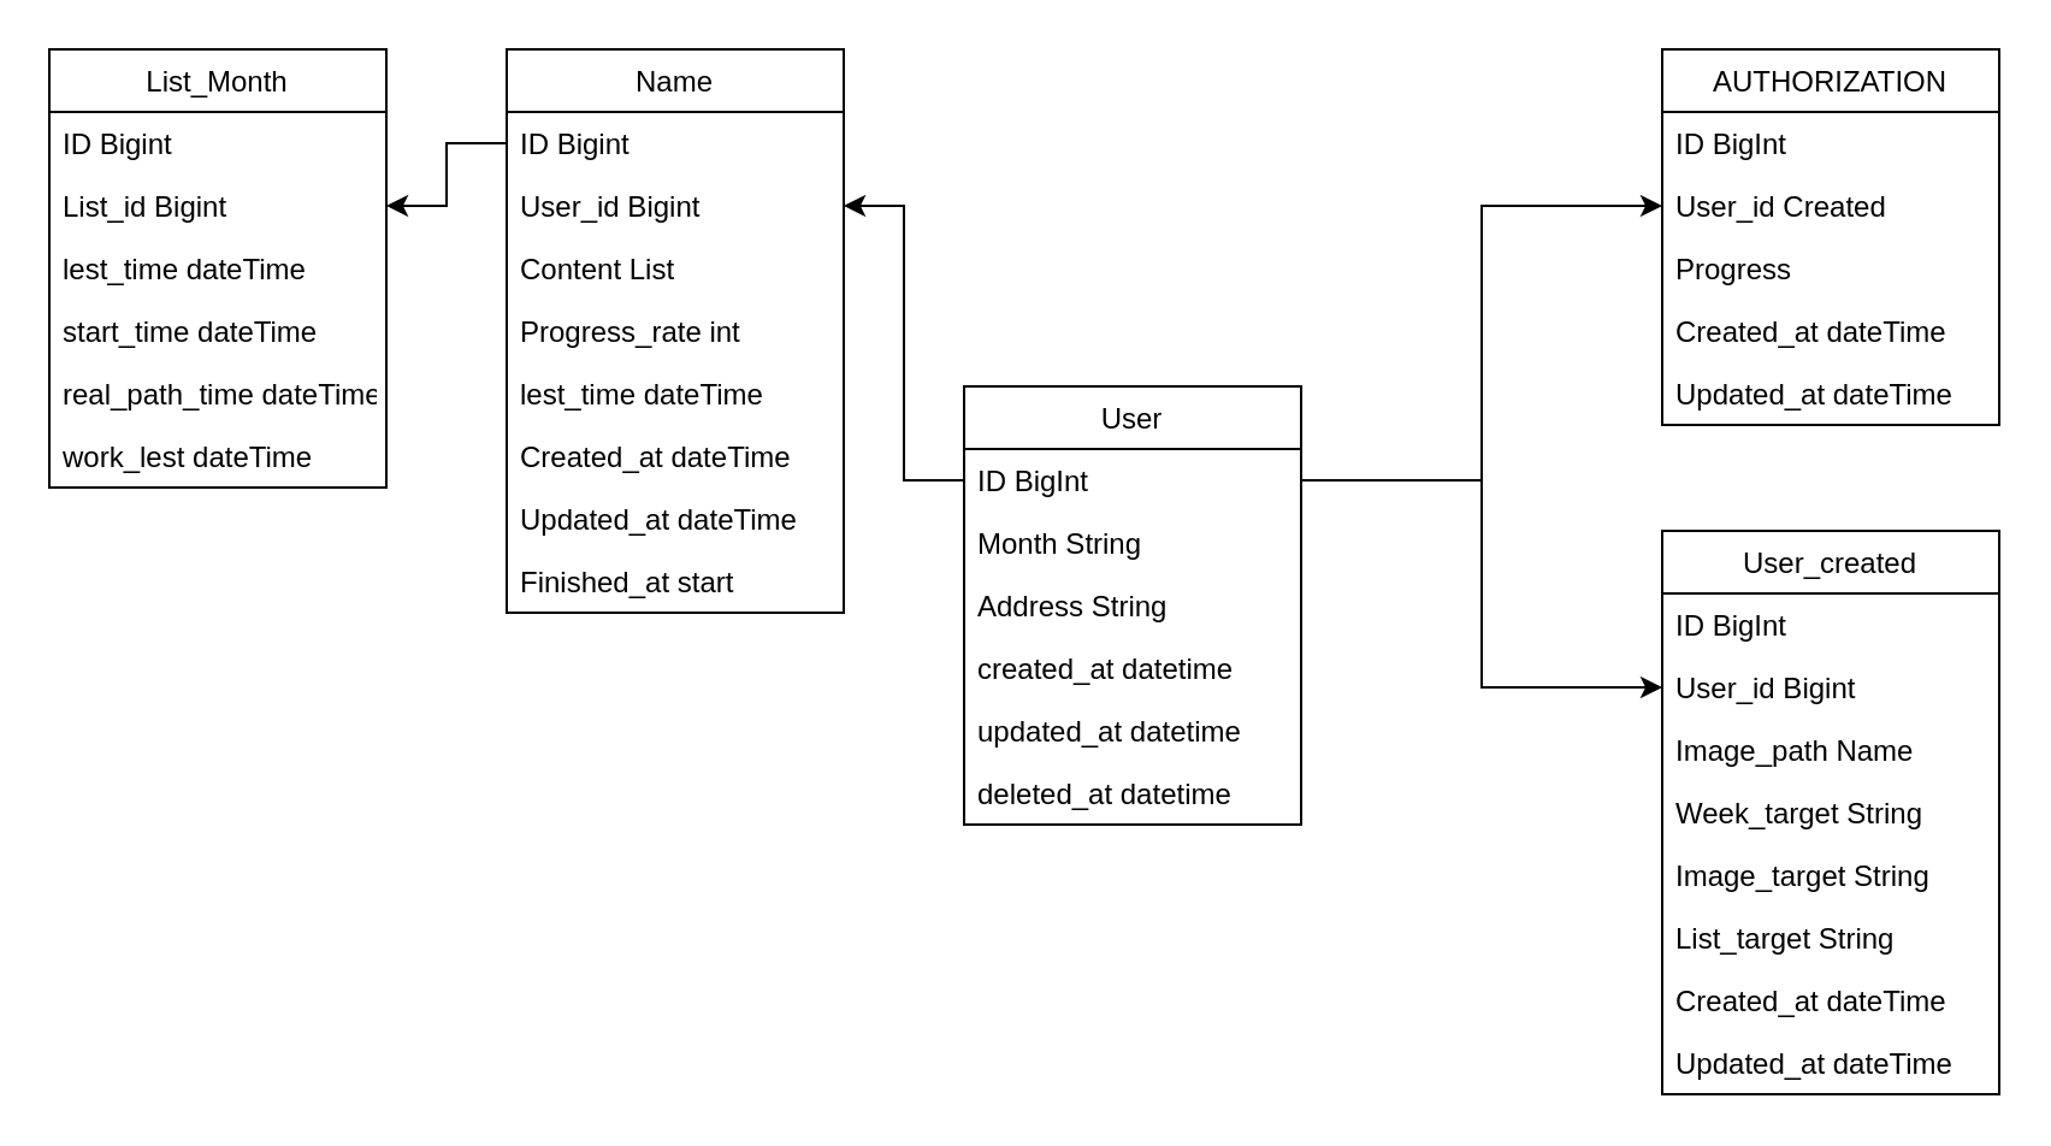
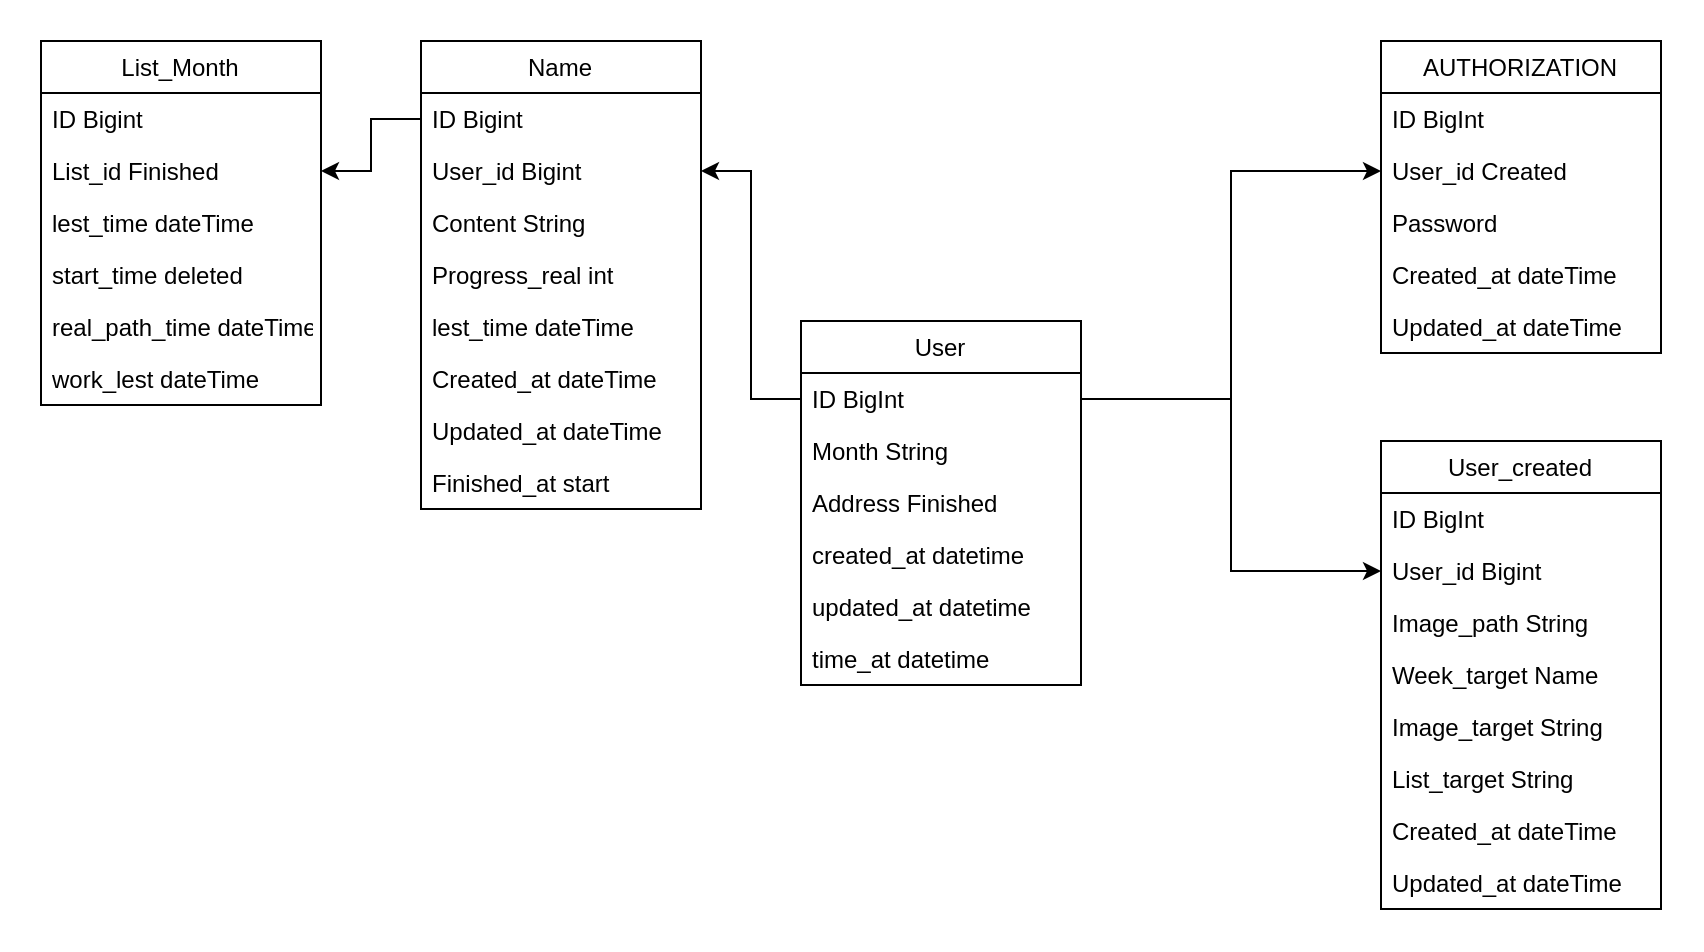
  <mxCell id="0" />
  <mxCell id="1" parent="0" />
  <mxCell id="2" value="User" style="swimlane;fontStyle=0;childLayout=stackLayout;horizontal=1;startSize=26;horizontalStack=0;resizeParent=1;resizeParentMax=0;resizeLast=0;collapsible=1;marginBottom=0;" vertex="1" parent="1"><mxGeometry x="400" y="160" width="140" height="182" as="geometry" /></mxCell>
  <mxCell id="3" value="ID BigInt" style="text;strokeColor=none;fillColor=none;align=left;verticalAlign=top;spacingLeft=4;spacingRight=4;overflow=hidden;rotatable=0;points=[[0,0.5],[1,0.5]];portConstraint=eastwest;" vertex="1" parent="2"><mxGeometry y="26" width="140" height="26" as="geometry" /></mxCell>
  <mxCell id="4" value="Month String" style="text;strokeColor=none;fillColor=none;align=left;verticalAlign=top;spacingLeft=4;spacingRight=4;overflow=hidden;rotatable=0;points=[[0,0.5],[1,0.5]];portConstraint=eastwest;" vertex="1" parent="2"><mxGeometry y="52" width="140" height="26" as="geometry" /></mxCell>
- <mxCell id="5" value="Address String" style="text;strokeColor=none;fillColor=none;align=left;verticalAlign=top;spacingLeft=4;spacingRight=4;overflow=hidden;rotatable=0;points=[[0,0.5],[1,0.5]];portConstraint=eastwest;" vertex="1" parent="2"><mxGeometry y="78" width="140" height="26" as="geometry" /></mxCell>
+ <mxCell id="5" value="Address Finished" style="text;strokeColor=none;fillColor=none;align=left;verticalAlign=top;spacingLeft=4;spacingRight=4;overflow=hidden;rotatable=0;points=[[0,0.5],[1,0.5]];portConstraint=eastwest;" vertex="1" parent="2"><mxGeometry y="78" width="140" height="26" as="geometry" /></mxCell>
  <mxCell id="6" value="created_at datetime" style="text;strokeColor=none;fillColor=none;align=left;verticalAlign=top;spacingLeft=4;spacingRight=4;overflow=hidden;rotatable=0;points=[[0,0.5],[1,0.5]];portConstraint=eastwest;" vertex="1" parent="2"><mxGeometry y="104" width="140" height="26" as="geometry" /></mxCell>
  <mxCell id="7" value="updated_at datetime" style="text;strokeColor=none;fillColor=none;align=left;verticalAlign=top;spacingLeft=4;spacingRight=4;overflow=hidden;rotatable=0;points=[[0,0.5],[1,0.5]];portConstraint=eastwest;" vertex="1" parent="2"><mxGeometry y="130" width="140" height="26" as="geometry" /></mxCell>
- <mxCell id="8" value="deleted_at datetime" style="text;strokeColor=none;fillColor=none;align=left;verticalAlign=top;spacingLeft=4;spacingRight=4;overflow=hidden;rotatable=0;points=[[0,0.5],[1,0.5]];portConstraint=eastwest;" vertex="1" parent="2"><mxGeometry y="156" width="140" height="26" as="geometry" /></mxCell>
+ <mxCell id="8" value="time_at datetime" style="text;strokeColor=none;fillColor=none;align=left;verticalAlign=top;spacingLeft=4;spacingRight=4;overflow=hidden;rotatable=0;points=[[0,0.5],[1,0.5]];portConstraint=eastwest;" vertex="1" parent="2"><mxGeometry y="156" width="140" height="26" as="geometry" /></mxCell>
  <mxCell id="9" value="AUTHORIZATION" style="swimlane;fontStyle=0;childLayout=stackLayout;horizontal=1;startSize=26;horizontalStack=0;resizeParent=1;resizeParentMax=0;resizeLast=0;collapsible=1;marginBottom=0;" vertex="1" parent="1"><mxGeometry x="690" y="20" width="140" height="156" as="geometry" /></mxCell>
  <mxCell id="10" value="ID BigInt" style="text;strokeColor=none;fillColor=none;align=left;verticalAlign=top;spacingLeft=4;spacingRight=4;overflow=hidden;rotatable=0;points=[[0,0.5],[1,0.5]];portConstraint=eastwest;" vertex="1" parent="9"><mxGeometry y="26" width="140" height="26" as="geometry" /></mxCell>
  <mxCell id="11" value="User_id Created" style="text;strokeColor=none;fillColor=none;align=left;verticalAlign=top;spacingLeft=4;spacingRight=4;overflow=hidden;rotatable=0;points=[[0,0.5],[1,0.5]];portConstraint=eastwest;" vertex="1" parent="9"><mxGeometry y="52" width="140" height="26" as="geometry" /></mxCell>
- <mxCell id="12" value="Progress" style="text;strokeColor=none;fillColor=none;align=left;verticalAlign=top;spacingLeft=4;spacingRight=4;overflow=hidden;rotatable=0;points=[[0,0.5],[1,0.5]];portConstraint=eastwest;" vertex="1" parent="9"><mxGeometry y="78" width="140" height="26" as="geometry" /></mxCell>
+ <mxCell id="12" value="Password" style="text;strokeColor=none;fillColor=none;align=left;verticalAlign=top;spacingLeft=4;spacingRight=4;overflow=hidden;rotatable=0;points=[[0,0.5],[1,0.5]];portConstraint=eastwest;" vertex="1" parent="9"><mxGeometry y="78" width="140" height="26" as="geometry" /></mxCell>
  <mxCell id="13" value="Created_at dateTime" style="text;strokeColor=none;fillColor=none;align=left;verticalAlign=top;spacingLeft=4;spacingRight=4;overflow=hidden;rotatable=0;points=[[0,0.5],[1,0.5]];portConstraint=eastwest;" vertex="1" parent="9"><mxGeometry y="104" width="140" height="26" as="geometry" /></mxCell>
  <mxCell id="14" value="Updated_at dateTime" style="text;strokeColor=none;fillColor=none;align=left;verticalAlign=top;spacingLeft=4;spacingRight=4;overflow=hidden;rotatable=0;points=[[0,0.5],[1,0.5]];portConstraint=eastwest;" vertex="1" parent="9"><mxGeometry y="130" width="140" height="26" as="geometry" /></mxCell>
  <mxCell id="15" style="edgeStyle=orthogonalEdgeStyle;rounded=0;orthogonalLoop=1;jettySize=auto;html=1;exitX=1;exitY=0.5;exitDx=0;exitDy=0;entryX=0;entryY=0.5;entryDx=0;entryDy=0;" edge="1" parent="1" source="3" target="11"><mxGeometry relative="1" as="geometry" /></mxCell>
  <mxCell id="16" value="User_created" style="swimlane;fontStyle=0;childLayout=stackLayout;horizontal=1;startSize=26;horizontalStack=0;resizeParent=1;resizeParentMax=0;resizeLast=0;collapsible=1;marginBottom=0;" vertex="1" parent="1"><mxGeometry x="690" y="220" width="140" height="234" as="geometry" /></mxCell>
  <mxCell id="17" value="ID BigInt" style="text;strokeColor=none;fillColor=none;align=left;verticalAlign=top;spacingLeft=4;spacingRight=4;overflow=hidden;rotatable=0;points=[[0,0.5],[1,0.5]];portConstraint=eastwest;" vertex="1" parent="16"><mxGeometry y="26" width="140" height="26" as="geometry" /></mxCell>
  <mxCell id="18" value="User_id Bigint" style="text;strokeColor=none;fillColor=none;align=left;verticalAlign=top;spacingLeft=4;spacingRight=4;overflow=hidden;rotatable=0;points=[[0,0.5],[1,0.5]];portConstraint=eastwest;" vertex="1" parent="16"><mxGeometry y="52" width="140" height="26" as="geometry" /></mxCell>
- <mxCell id="19" value="Image_path Name" style="text;strokeColor=none;fillColor=none;align=left;verticalAlign=top;spacingLeft=4;spacingRight=4;overflow=hidden;rotatable=0;points=[[0,0.5],[1,0.5]];portConstraint=eastwest;" vertex="1" parent="16"><mxGeometry y="78" width="140" height="26" as="geometry" /></mxCell>
- <mxCell id="20" value="Week_target String" style="text;strokeColor=none;fillColor=none;align=left;verticalAlign=top;spacingLeft=4;spacingRight=4;overflow=hidden;rotatable=0;points=[[0,0.5],[1,0.5]];portConstraint=eastwest;" vertex="1" parent="16"><mxGeometry y="104" width="140" height="26" as="geometry" /></mxCell>
+ <mxCell id="19" value="Image_path String" style="text;strokeColor=none;fillColor=none;align=left;verticalAlign=top;spacingLeft=4;spacingRight=4;overflow=hidden;rotatable=0;points=[[0,0.5],[1,0.5]];portConstraint=eastwest;" vertex="1" parent="16"><mxGeometry y="78" width="140" height="26" as="geometry" /></mxCell>
+ <mxCell id="20" value="Week_target Name" style="text;strokeColor=none;fillColor=none;align=left;verticalAlign=top;spacingLeft=4;spacingRight=4;overflow=hidden;rotatable=0;points=[[0,0.5],[1,0.5]];portConstraint=eastwest;" vertex="1" parent="16"><mxGeometry y="104" width="140" height="26" as="geometry" /></mxCell>
  <mxCell id="21" value="Image_target String" style="text;strokeColor=none;fillColor=none;align=left;verticalAlign=top;spacingLeft=4;spacingRight=4;overflow=hidden;rotatable=0;points=[[0,0.5],[1,0.5]];portConstraint=eastwest;" vertex="1" parent="16"><mxGeometry y="130" width="140" height="26" as="geometry" /></mxCell>
  <mxCell id="22" value="List_target String" style="text;strokeColor=none;fillColor=none;align=left;verticalAlign=top;spacingLeft=4;spacingRight=4;overflow=hidden;rotatable=0;points=[[0,0.5],[1,0.5]];portConstraint=eastwest;" vertex="1" parent="16"><mxGeometry y="156" width="140" height="26" as="geometry" /></mxCell>
  <mxCell id="23" value="Created_at dateTime" style="text;strokeColor=none;fillColor=none;align=left;verticalAlign=top;spacingLeft=4;spacingRight=4;overflow=hidden;rotatable=0;points=[[0,0.5],[1,0.5]];portConstraint=eastwest;" vertex="1" parent="16"><mxGeometry y="182" width="140" height="26" as="geometry" /></mxCell>
  <mxCell id="24" value="Updated_at dateTime" style="text;strokeColor=none;fillColor=none;align=left;verticalAlign=top;spacingLeft=4;spacingRight=4;overflow=hidden;rotatable=0;points=[[0,0.5],[1,0.5]];portConstraint=eastwest;" vertex="1" parent="16"><mxGeometry y="208" width="140" height="26" as="geometry" /></mxCell>
  <mxCell id="25" style="edgeStyle=orthogonalEdgeStyle;rounded=0;orthogonalLoop=1;jettySize=auto;html=1;exitX=1;exitY=0.5;exitDx=0;exitDy=0;entryX=0;entryY=0.5;entryDx=0;entryDy=0;" edge="1" parent="1" source="3" target="18"><mxGeometry relative="1" as="geometry" /></mxCell>
  <mxCell id="26" value="Name" style="swimlane;fontStyle=0;childLayout=stackLayout;horizontal=1;startSize=26;horizontalStack=0;resizeParent=1;resizeParentMax=0;resizeLast=0;collapsible=1;marginBottom=0;" vertex="1" parent="1"><mxGeometry x="210" y="20" width="140" height="234" as="geometry" /></mxCell>
  <mxCell id="27" style="edgeStyle=orthogonalEdgeStyle;rounded=0;orthogonalLoop=1;jettySize=auto;html=1;exitX=1;exitY=0.5;exitDx=0;exitDy=0;entryX=1;entryY=0.5;entryDx=0;entryDy=0;" edge="1" parent="26" target="28"><mxGeometry relative="1" as="geometry"><mxPoint x="140" y="39" as="sourcePoint" /></mxGeometry></mxCell>
  <mxCell id="28" value="ID Bigint" style="text;strokeColor=none;fillColor=none;align=left;verticalAlign=top;spacingLeft=4;spacingRight=4;overflow=hidden;rotatable=0;points=[[0,0.5],[1,0.5]];portConstraint=eastwest;" vertex="1" parent="26"><mxGeometry y="26" width="140" height="26" as="geometry" /></mxCell>
  <mxCell id="29" value="User_id Bigint" style="text;strokeColor=none;fillColor=none;align=left;verticalAlign=top;spacingLeft=4;spacingRight=4;overflow=hidden;rotatable=0;points=[[0,0.5],[1,0.5]];portConstraint=eastwest;" vertex="1" parent="26"><mxGeometry y="52" width="140" height="26" as="geometry" /></mxCell>
- <mxCell id="30" value="Content List" style="text;strokeColor=none;fillColor=none;align=left;verticalAlign=top;spacingLeft=4;spacingRight=4;overflow=hidden;rotatable=0;points=[[0,0.5],[1,0.5]];portConstraint=eastwest;" vertex="1" parent="26"><mxGeometry y="78" width="140" height="26" as="geometry" /></mxCell>
- <mxCell id="31" value="Progress_rate int" style="text;strokeColor=none;fillColor=none;align=left;verticalAlign=top;spacingLeft=4;spacingRight=4;overflow=hidden;rotatable=0;points=[[0,0.5],[1,0.5]];portConstraint=eastwest;" vertex="1" parent="26"><mxGeometry y="104" width="140" height="26" as="geometry" /></mxCell>
+ <mxCell id="30" value="Content String" style="text;strokeColor=none;fillColor=none;align=left;verticalAlign=top;spacingLeft=4;spacingRight=4;overflow=hidden;rotatable=0;points=[[0,0.5],[1,0.5]];portConstraint=eastwest;" vertex="1" parent="26"><mxGeometry y="78" width="140" height="26" as="geometry" /></mxCell>
+ <mxCell id="31" value="Progress_real int" style="text;strokeColor=none;fillColor=none;align=left;verticalAlign=top;spacingLeft=4;spacingRight=4;overflow=hidden;rotatable=0;points=[[0,0.5],[1,0.5]];portConstraint=eastwest;" vertex="1" parent="26"><mxGeometry y="104" width="140" height="26" as="geometry" /></mxCell>
  <mxCell id="32" value="lest_time dateTime" style="text;strokeColor=none;fillColor=none;align=left;verticalAlign=top;spacingLeft=4;spacingRight=4;overflow=hidden;rotatable=0;points=[[0,0.5],[1,0.5]];portConstraint=eastwest;" vertex="1" parent="26"><mxGeometry y="130" width="140" height="26" as="geometry" /></mxCell>
  <mxCell id="33" value="Created_at dateTime" style="text;strokeColor=none;fillColor=none;align=left;verticalAlign=top;spacingLeft=4;spacingRight=4;overflow=hidden;rotatable=0;points=[[0,0.5],[1,0.5]];portConstraint=eastwest;" vertex="1" parent="26"><mxGeometry y="156" width="140" height="26" as="geometry" /></mxCell>
  <mxCell id="34" value="Updated_at dateTime" style="text;strokeColor=none;fillColor=none;align=left;verticalAlign=top;spacingLeft=4;spacingRight=4;overflow=hidden;rotatable=0;points=[[0,0.5],[1,0.5]];portConstraint=eastwest;" vertex="1" parent="26"><mxGeometry y="182" width="140" height="26" as="geometry" /></mxCell>
  <mxCell id="35" value="Finished_at start" style="text;strokeColor=none;fillColor=none;align=left;verticalAlign=top;spacingLeft=4;spacingRight=4;overflow=hidden;rotatable=0;points=[[0,0.5],[1,0.5]];portConstraint=eastwest;" vertex="1" parent="26"><mxGeometry y="208" width="140" height="26" as="geometry" /></mxCell>
  <mxCell id="36" style="edgeStyle=orthogonalEdgeStyle;rounded=0;orthogonalLoop=1;jettySize=auto;html=1;exitX=0;exitY=0.5;exitDx=0;exitDy=0;entryX=1;entryY=0.5;entryDx=0;entryDy=0;" edge="1" parent="1" source="3" target="29"><mxGeometry relative="1" as="geometry" /></mxCell>
  <mxCell id="37" value="List_Month" style="swimlane;fontStyle=0;childLayout=stackLayout;horizontal=1;startSize=26;horizontalStack=0;resizeParent=1;resizeParentMax=0;resizeLast=0;collapsible=1;marginBottom=0;" vertex="1" parent="1"><mxGeometry x="20" y="20" width="140" height="182" as="geometry" /></mxCell>
  <mxCell id="38" value="ID Bigint" style="text;strokeColor=none;fillColor=none;align=left;verticalAlign=top;spacingLeft=4;spacingRight=4;overflow=hidden;rotatable=0;points=[[0,0.5],[1,0.5]];portConstraint=eastwest;" vertex="1" parent="37"><mxGeometry y="26" width="140" height="26" as="geometry" /></mxCell>
- <mxCell id="39" value="List_id Bigint" style="text;strokeColor=none;fillColor=none;align=left;verticalAlign=top;spacingLeft=4;spacingRight=4;overflow=hidden;rotatable=0;points=[[0,0.5],[1,0.5]];portConstraint=eastwest;" vertex="1" parent="37"><mxGeometry y="52" width="140" height="26" as="geometry" /></mxCell>
+ <mxCell id="39" value="List_id Finished" style="text;strokeColor=none;fillColor=none;align=left;verticalAlign=top;spacingLeft=4;spacingRight=4;overflow=hidden;rotatable=0;points=[[0,0.5],[1,0.5]];portConstraint=eastwest;" vertex="1" parent="37"><mxGeometry y="52" width="140" height="26" as="geometry" /></mxCell>
  <mxCell id="40" value="lest_time dateTime" style="text;strokeColor=none;fillColor=none;align=left;verticalAlign=top;spacingLeft=4;spacingRight=4;overflow=hidden;rotatable=0;points=[[0,0.5],[1,0.5]];portConstraint=eastwest;" vertex="1" parent="37"><mxGeometry y="78" width="140" height="26" as="geometry" /></mxCell>
- <mxCell id="41" value="start_time dateTime" style="text;strokeColor=none;fillColor=none;align=left;verticalAlign=top;spacingLeft=4;spacingRight=4;overflow=hidden;rotatable=0;points=[[0,0.5],[1,0.5]];portConstraint=eastwest;" vertex="1" parent="37"><mxGeometry y="104" width="140" height="26" as="geometry" /></mxCell>
+ <mxCell id="41" value="start_time deleted" style="text;strokeColor=none;fillColor=none;align=left;verticalAlign=top;spacingLeft=4;spacingRight=4;overflow=hidden;rotatable=0;points=[[0,0.5],[1,0.5]];portConstraint=eastwest;" vertex="1" parent="37"><mxGeometry y="104" width="140" height="26" as="geometry" /></mxCell>
  <mxCell id="42" value="real_path_time dateTime" style="text;strokeColor=none;fillColor=none;align=left;verticalAlign=top;spacingLeft=4;spacingRight=4;overflow=hidden;rotatable=0;points=[[0,0.5],[1,0.5]];portConstraint=eastwest;" vertex="1" parent="37"><mxGeometry y="130" width="140" height="26" as="geometry" /></mxCell>
  <mxCell id="43" value="work_lest dateTime" style="text;strokeColor=none;fillColor=none;align=left;verticalAlign=top;spacingLeft=4;spacingRight=4;overflow=hidden;rotatable=0;points=[[0,0.5],[1,0.5]];portConstraint=eastwest;" vertex="1" parent="37"><mxGeometry y="156" width="140" height="26" as="geometry" /></mxCell>
  <mxCell id="44" style="edgeStyle=orthogonalEdgeStyle;rounded=0;orthogonalLoop=1;jettySize=auto;html=1;exitX=0;exitY=0.5;exitDx=0;exitDy=0;entryX=1;entryY=0.5;entryDx=0;entryDy=0;" edge="1" parent="1" source="28" target="39"><mxGeometry relative="1" as="geometry" /></mxCell>
